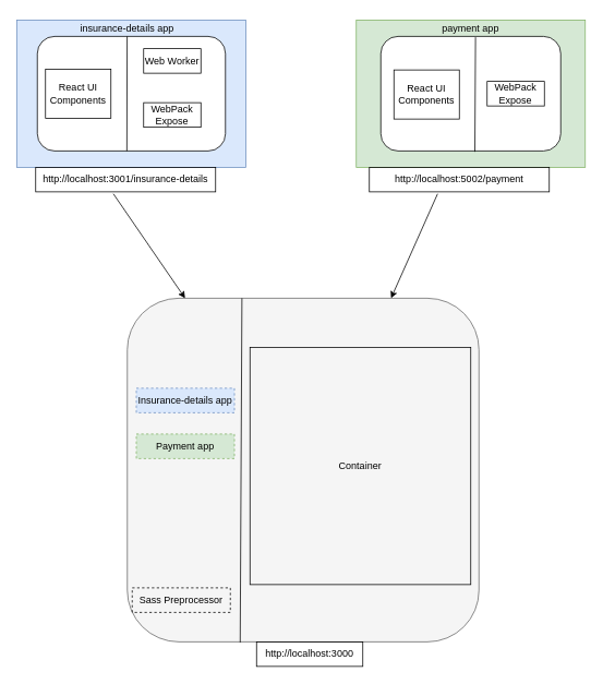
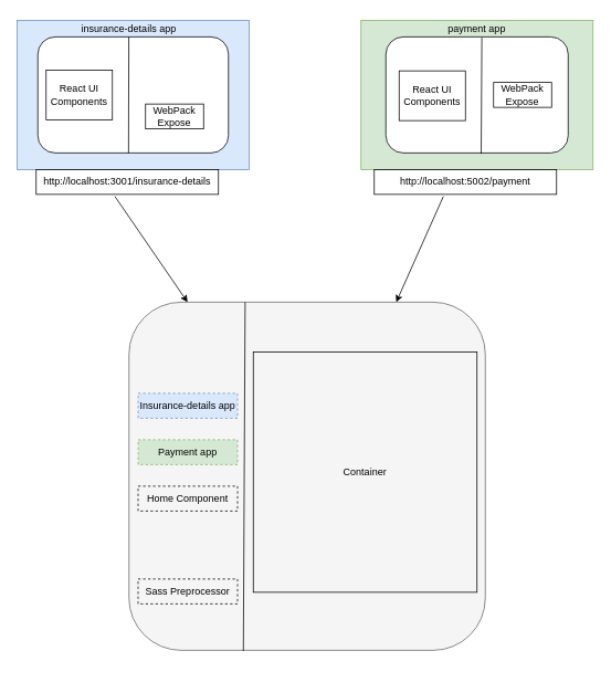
  <mxCell id="0" />
  <mxCell id="1" parent="0" />
  <mxCell id="2" value="" style="rounded=0;whiteSpace=wrap;html=1;fillColor=#d5e8d4;strokeColor=#82b366;" vertex="1" parent="1"><mxGeometry x="435" y="24" width="280" height="180" as="geometry" /></mxCell>
  <mxCell id="3" value="" style="rounded=0;whiteSpace=wrap;html=1;fillColor=#dae8fc;strokeColor=#6c8ebf;" vertex="1" parent="1"><mxGeometry x="20" y="24" width="280" height="180" as="geometry" /></mxCell>
  <mxCell id="4" value="" style="rounded=1;whiteSpace=wrap;html=1;fillColor=#f5f5f5;fontColor=#333333;strokeColor=#666666;" vertex="1" parent="1"><mxGeometry x="155" y="364" width="430" height="420" as="geometry" /></mxCell>
  <mxCell id="5" value="" style="rounded=1;whiteSpace=wrap;html=1;" vertex="1" parent="1"><mxGeometry x="465" y="44" width="220" height="140" as="geometry" /></mxCell>
  <mxCell id="6" value="" style="rounded=1;whiteSpace=wrap;html=1;" vertex="1" parent="1"><mxGeometry x="45" y="44" width="230" height="140" as="geometry" /></mxCell>
  <mxCell id="7" value="insurance-details app" style="text;html=1;strokeColor=none;fillColor=none;align=center;verticalAlign=middle;whiteSpace=wrap;rounded=0;" vertex="1" parent="1"><mxGeometry x="85" y="20" width="140" height="30" as="geometry" /></mxCell>
  <mxCell id="8" value="payment app" style="text;html=1;strokeColor=none;fillColor=none;align=center;verticalAlign=middle;whiteSpace=wrap;rounded=0;" vertex="1" parent="1"><mxGeometry x="505" y="20" width="140" height="30" as="geometry" /></mxCell>
- <mxCell id="9" value="Web Worker" style="text;html=1;strokeColor=default;fillColor=none;align=center;verticalAlign=middle;whiteSpace=wrap;rounded=0;" vertex="1" parent="1"><mxGeometry x="175" y="59" width="70" height="30" as="geometry" /></mxCell>
  <mxCell id="10" value="" style="endArrow=none;html=1;rounded=0;entryX=0.476;entryY=1.001;entryDx=0;entryDy=0;entryPerimeter=0;" edge="1" parent="1" target="6"><mxGeometry width="50" height="50" relative="1" as="geometry"><mxPoint x="154.81" y="44" as="sourcePoint" /><mxPoint x="153.1" y="178.98" as="targetPoint" /></mxGeometry></mxCell>
  <mxCell id="11" value="WebPack&lt;br&gt;Expose" style="text;html=1;strokeColor=default;fillColor=none;align=center;verticalAlign=middle;whiteSpace=wrap;rounded=0;" vertex="1" parent="1"><mxGeometry x="175" y="125" width="70" height="30" as="geometry" /></mxCell>
  <mxCell id="12" value="React UI Components" style="text;html=1;strokeColor=default;fillColor=none;align=center;verticalAlign=middle;whiteSpace=wrap;rounded=0;" vertex="1" parent="1"><mxGeometry x="55" y="84" width="80" height="60" as="geometry" /></mxCell>
  <mxCell id="13" value="" style="endArrow=none;html=1;rounded=0;entryX=0.476;entryY=1.001;entryDx=0;entryDy=0;entryPerimeter=0;" edge="1" parent="1"><mxGeometry width="50" height="50" relative="1" as="geometry"><mxPoint x="580.81" y="45" as="sourcePoint" /><mxPoint x="580" y="185" as="targetPoint" /></mxGeometry></mxCell>
  <mxCell id="14" value="WebPack&lt;br&gt;Expose" style="text;html=1;strokeColor=default;fillColor=none;align=center;verticalAlign=middle;whiteSpace=wrap;rounded=0;" vertex="1" parent="1"><mxGeometry x="595" y="99" width="70" height="30" as="geometry" /></mxCell>
  <mxCell id="15" value="React UI Components" style="text;html=1;strokeColor=default;fillColor=none;align=center;verticalAlign=middle;whiteSpace=wrap;rounded=0;" vertex="1" parent="1"><mxGeometry x="481" y="85" width="80" height="60" as="geometry" /></mxCell>
  <mxCell id="16" value="" style="endArrow=none;html=1;rounded=0;entryX=0.326;entryY=0;entryDx=0;entryDy=0;entryPerimeter=0;exitX=0.321;exitY=1.002;exitDx=0;exitDy=0;exitPerimeter=0;" edge="1" parent="1" source="4" target="4"><mxGeometry width="50" height="50" relative="1" as="geometry"><mxPoint x="295" y="544" as="sourcePoint" /><mxPoint x="345" y="494" as="targetPoint" /></mxGeometry></mxCell>
- <mxCell id="17" value="Sass Preprocessor" style="text;html=1;strokeColor=default;fillColor=none;align=center;verticalAlign=middle;whiteSpace=wrap;rounded=0;dashed=1;" vertex="1" parent="1"><mxGeometry x="161" y="718" width="120" height="30" as="geometry" /></mxCell>
+ <mxCell id="17" value="Sass Preprocessor" style="text;html=1;strokeColor=default;fillColor=none;align=center;verticalAlign=middle;whiteSpace=wrap;rounded=0;dashed=1;" vertex="1" parent="1"><mxGeometry x="166" y="698" width="120" height="30" as="geometry" /></mxCell>
+ <mxCell id="18" value="Home Component" style="text;html=1;strokeColor=default;fillColor=none;align=center;verticalAlign=middle;whiteSpace=wrap;rounded=0;dashed=1;" vertex="1" parent="1"><mxGeometry x="166" y="586" width="120" height="30" as="geometry" /></mxCell>
  <mxCell id="19" value="Payment app" style="text;html=1;strokeColor=#82b366;fillColor=#d5e8d4;align=center;verticalAlign=middle;whiteSpace=wrap;rounded=0;dashed=1;" vertex="1" parent="1"><mxGeometry x="166" y="530" width="120" height="30" as="geometry" /></mxCell>
  <mxCell id="20" value="Insurance-details app" style="text;html=1;strokeColor=#6c8ebf;fillColor=#dae8fc;align=center;verticalAlign=middle;whiteSpace=wrap;rounded=0;dashed=1;" vertex="1" parent="1"><mxGeometry x="166" y="474" width="120" height="30" as="geometry" /></mxCell>
  <mxCell id="21" value="Container" style="text;html=1;strokeColor=default;fillColor=none;align=center;verticalAlign=middle;whiteSpace=wrap;rounded=0;" vertex="1" parent="1"><mxGeometry x="305" y="424" width="270" height="290" as="geometry" /></mxCell>
- <mxCell id="22" value="http://localhost:3000" style="text;html=1;strokeColor=default;fillColor=none;align=center;verticalAlign=middle;whiteSpace=wrap;rounded=0;" vertex="1" parent="1"><mxGeometry x="313" y="784" width="130" height="30" as="geometry" /></mxCell>
  <mxCell id="23" value="http://localhost:3001/insurance-details" style="text;html=1;strokeColor=default;fillColor=none;align=center;verticalAlign=middle;whiteSpace=wrap;rounded=0;" vertex="1" parent="1"><mxGeometry x="43" y="204" width="220" height="30" as="geometry" /></mxCell>
  <mxCell id="24" value="http://localhost:5002/payment" style="text;html=1;strokeColor=default;fillColor=none;align=center;verticalAlign=middle;whiteSpace=wrap;rounded=0;" vertex="1" parent="1"><mxGeometry x="451" y="204" width="220" height="30" as="geometry" /></mxCell>
  <mxCell id="25" value="" style="endArrow=classic;html=1;rounded=0;exitX=0.432;exitY=1.082;exitDx=0;exitDy=0;exitPerimeter=0;" edge="1" parent="1" source="23" target="4"><mxGeometry width="50" height="50" relative="1" as="geometry"><mxPoint x="95" y="344" as="sourcePoint" /><mxPoint x="145" y="294" as="targetPoint" /></mxGeometry></mxCell>
  <mxCell id="26" value="" style="endArrow=classic;html=1;rounded=0;exitX=0.379;exitY=1.082;exitDx=0;exitDy=0;exitPerimeter=0;entryX=0.75;entryY=0;entryDx=0;entryDy=0;" edge="1" parent="1" source="24" target="4"><mxGeometry width="50" height="50" relative="1" as="geometry"><mxPoint x="95" y="344" as="sourcePoint" /><mxPoint x="145" y="294" as="targetPoint" /></mxGeometry></mxCell>
